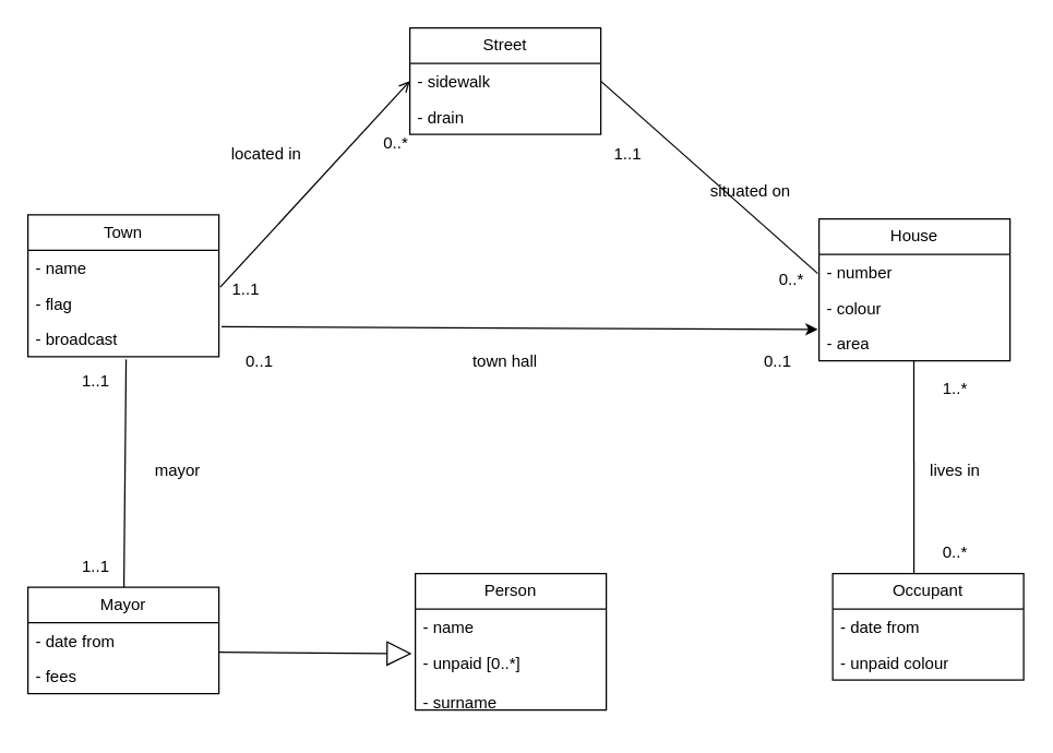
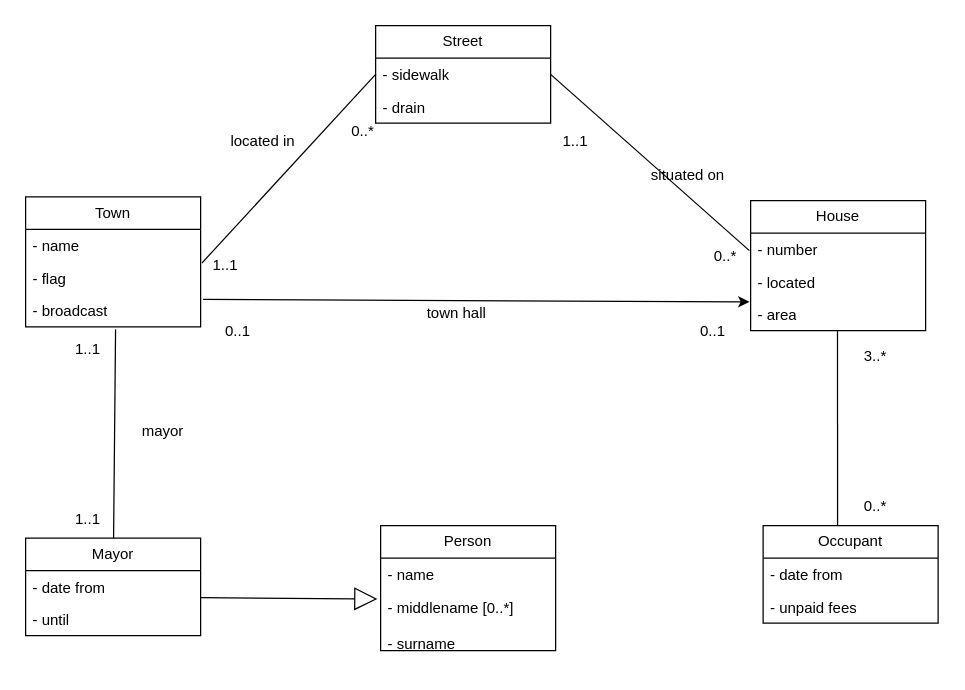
  <mxCell id="0" />
  <mxCell id="1" parent="0" />
  <mxCell id="2" value="Street" style="swimlane;fontStyle=0;childLayout=stackLayout;horizontal=1;startSize=26;fillColor=none;horizontalStack=0;resizeParent=1;resizeParentMax=0;resizeLast=0;collapsible=1;marginBottom=0;whiteSpace=wrap;html=1;" parent="1" vertex="1"><mxGeometry x="300" y="20" width="140" height="78" as="geometry" /></mxCell>
  <mxCell id="3" value="- sidewalk" style="text;strokeColor=none;fillColor=none;align=left;verticalAlign=top;spacingLeft=4;spacingRight=4;overflow=hidden;rotatable=0;points=[[0,0.5],[1,0.5]];portConstraint=eastwest;whiteSpace=wrap;html=1;" parent="2" vertex="1"><mxGeometry y="26" width="140" height="26" as="geometry" /></mxCell>
  <mxCell id="4" value="- drain" style="text;strokeColor=none;fillColor=none;align=left;verticalAlign=top;spacingLeft=4;spacingRight=4;overflow=hidden;rotatable=0;points=[[0,0.5],[1,0.5]];portConstraint=eastwest;whiteSpace=wrap;html=1;" parent="2" vertex="1"><mxGeometry y="52" width="140" height="26" as="geometry" /></mxCell>
  <mxCell id="5" value="House" style="swimlane;fontStyle=0;childLayout=stackLayout;horizontal=1;startSize=26;fillColor=none;horizontalStack=0;resizeParent=1;resizeParentMax=0;resizeLast=0;collapsible=1;marginBottom=0;whiteSpace=wrap;html=1;" parent="1" vertex="1"><mxGeometry x="600" y="160" width="140" height="104" as="geometry" /></mxCell>
  <mxCell id="6" value="- number" style="text;strokeColor=none;fillColor=none;align=left;verticalAlign=top;spacingLeft=4;spacingRight=4;overflow=hidden;rotatable=0;points=[[0,0.5],[1,0.5]];portConstraint=eastwest;whiteSpace=wrap;html=1;" parent="5" vertex="1"><mxGeometry y="26" width="140" height="26" as="geometry" /></mxCell>
- <mxCell id="7" value="- colour" style="text;strokeColor=none;fillColor=none;align=left;verticalAlign=top;spacingLeft=4;spacingRight=4;overflow=hidden;rotatable=0;points=[[0,0.5],[1,0.5]];portConstraint=eastwest;whiteSpace=wrap;html=1;" parent="5" vertex="1"><mxGeometry y="52" width="140" height="26" as="geometry" /></mxCell>
+ <mxCell id="7" value="- located" style="text;strokeColor=none;fillColor=none;align=left;verticalAlign=top;spacingLeft=4;spacingRight=4;overflow=hidden;rotatable=0;points=[[0,0.5],[1,0.5]];portConstraint=eastwest;whiteSpace=wrap;html=1;" parent="5" vertex="1"><mxGeometry y="52" width="140" height="26" as="geometry" /></mxCell>
  <mxCell id="8" value="- area" style="text;strokeColor=none;fillColor=none;align=left;verticalAlign=top;spacingLeft=4;spacingRight=4;overflow=hidden;rotatable=0;points=[[0,0.5],[1,0.5]];portConstraint=eastwest;whiteSpace=wrap;html=1;" parent="5" vertex="1"><mxGeometry y="78" width="140" height="26" as="geometry" /></mxCell>
  <mxCell id="9" value="Town" style="swimlane;fontStyle=0;childLayout=stackLayout;horizontal=1;startSize=26;fillColor=none;horizontalStack=0;resizeParent=1;resizeParentMax=0;resizeLast=0;collapsible=1;marginBottom=0;whiteSpace=wrap;html=1;" parent="1" vertex="1"><mxGeometry x="20" y="157" width="140" height="104" as="geometry" /></mxCell>
  <mxCell id="10" value="- name" style="text;strokeColor=none;fillColor=none;align=left;verticalAlign=top;spacingLeft=4;spacingRight=4;overflow=hidden;rotatable=0;points=[[0,0.5],[1,0.5]];portConstraint=eastwest;whiteSpace=wrap;html=1;" parent="9" vertex="1"><mxGeometry y="26" width="140" height="26" as="geometry" /></mxCell>
  <mxCell id="11" value="- flag" style="text;strokeColor=none;fillColor=none;align=left;verticalAlign=top;spacingLeft=4;spacingRight=4;overflow=hidden;rotatable=0;points=[[0,0.5],[1,0.5]];portConstraint=eastwest;whiteSpace=wrap;html=1;" parent="9" vertex="1"><mxGeometry y="52" width="140" height="26" as="geometry" /></mxCell>
  <mxCell id="12" value="- broadcast" style="text;strokeColor=none;fillColor=none;align=left;verticalAlign=top;spacingLeft=4;spacingRight=4;overflow=hidden;rotatable=0;points=[[0,0.5],[1,0.5]];portConstraint=eastwest;whiteSpace=wrap;html=1;" parent="9" vertex="1"><mxGeometry y="78" width="140" height="26" as="geometry" /></mxCell>
  <mxCell id="13" value="Mayor" style="swimlane;fontStyle=0;childLayout=stackLayout;horizontal=1;startSize=26;fillColor=none;horizontalStack=0;resizeParent=1;resizeParentMax=0;resizeLast=0;collapsible=1;marginBottom=0;whiteSpace=wrap;html=1;" parent="1" vertex="1"><mxGeometry x="20" y="430" width="140" height="78" as="geometry" /></mxCell>
  <mxCell id="14" value="- date from" style="text;strokeColor=none;fillColor=none;align=left;verticalAlign=top;spacingLeft=4;spacingRight=4;overflow=hidden;rotatable=0;points=[[0,0.5],[1,0.5]];portConstraint=eastwest;whiteSpace=wrap;html=1;" parent="13" vertex="1"><mxGeometry y="26" width="140" height="26" as="geometry" /></mxCell>
- <mxCell id="15" value="- fees" style="text;strokeColor=none;fillColor=none;align=left;verticalAlign=top;spacingLeft=4;spacingRight=4;overflow=hidden;rotatable=0;points=[[0,0.5],[1,0.5]];portConstraint=eastwest;whiteSpace=wrap;html=1;" parent="13" vertex="1"><mxGeometry y="52" width="140" height="26" as="geometry" /></mxCell>
+ <mxCell id="15" value="- until" style="text;strokeColor=none;fillColor=none;align=left;verticalAlign=top;spacingLeft=4;spacingRight=4;overflow=hidden;rotatable=0;points=[[0,0.5],[1,0.5]];portConstraint=eastwest;whiteSpace=wrap;html=1;" parent="13" vertex="1"><mxGeometry y="52" width="140" height="26" as="geometry" /></mxCell>
  <mxCell id="16" value="Person" style="swimlane;fontStyle=0;childLayout=stackLayout;horizontal=1;startSize=26;fillColor=none;horizontalStack=0;resizeParent=1;resizeParentMax=0;resizeLast=0;collapsible=1;marginBottom=0;whiteSpace=wrap;html=1;" parent="1" vertex="1"><mxGeometry x="304" y="420" width="140" height="100" as="geometry" /></mxCell>
  <mxCell id="17" value="- name" style="text;strokeColor=none;fillColor=none;align=left;verticalAlign=top;spacingLeft=4;spacingRight=4;overflow=hidden;rotatable=0;points=[[0,0.5],[1,0.5]];portConstraint=eastwest;whiteSpace=wrap;html=1;" parent="16" vertex="1"><mxGeometry y="26" width="140" height="74" as="geometry" /></mxCell>
  <mxCell id="18" value="Occupant" style="swimlane;fontStyle=0;childLayout=stackLayout;horizontal=1;startSize=26;fillColor=none;horizontalStack=0;resizeParent=1;resizeParentMax=0;resizeLast=0;collapsible=1;marginBottom=0;whiteSpace=wrap;html=1;" parent="1" vertex="1"><mxGeometry x="610" y="420" width="140" height="78" as="geometry" /></mxCell>
  <mxCell id="19" value="- date from" style="text;strokeColor=none;fillColor=none;align=left;verticalAlign=top;spacingLeft=4;spacingRight=4;overflow=hidden;rotatable=0;points=[[0,0.5],[1,0.5]];portConstraint=eastwest;whiteSpace=wrap;html=1;" parent="18" vertex="1"><mxGeometry y="26" width="140" height="26" as="geometry" /></mxCell>
- <mxCell id="20" value="- unpaid colour" style="text;strokeColor=none;fillColor=none;align=left;verticalAlign=top;spacingLeft=4;spacingRight=4;overflow=hidden;rotatable=0;points=[[0,0.5],[1,0.5]];portConstraint=eastwest;whiteSpace=wrap;html=1;" parent="18" vertex="1"><mxGeometry y="52" width="140" height="26" as="geometry" /></mxCell>
+ <mxCell id="20" value="- unpaid fees" style="text;strokeColor=none;fillColor=none;align=left;verticalAlign=top;spacingLeft=4;spacingRight=4;overflow=hidden;rotatable=0;points=[[0,0.5],[1,0.5]];portConstraint=eastwest;whiteSpace=wrap;html=1;" parent="18" vertex="1"><mxGeometry y="52" width="140" height="26" as="geometry" /></mxCell>
  <mxCell id="21" value="" style="endArrow=none;html=1;rounded=0;exitX=0.514;exitY=1.077;exitDx=0;exitDy=0;exitPerimeter=0;" parent="1" source="12" target="13" edge="1"><mxGeometry width="50" height="50" relative="1" as="geometry"><mxPoint x="350" y="250" as="sourcePoint" /><mxPoint x="80" y="420" as="targetPoint" /></mxGeometry></mxCell>
- <mxCell id="22" value="" style="endArrow=open;html=1;rounded=0;entryX=0;entryY=0.5;entryDx=0;entryDy=0;exitX=1.007;exitY=0.038;exitDx=0;exitDy=0;exitPerimeter=0;" parent="1" source="11" target="3" edge="1"><mxGeometry width="50" height="50" relative="1" as="geometry"><mxPoint x="160" y="260" as="sourcePoint" /><mxPoint x="210" y="210" as="targetPoint" /></mxGeometry></mxCell>
+ <mxCell id="22" value="" style="endArrow=none;html=1;rounded=0;entryX=0;entryY=0.5;entryDx=0;entryDy=0;exitX=1.007;exitY=0.038;exitDx=0;exitDy=0;exitPerimeter=0;" parent="1" source="11" target="3" edge="1"><mxGeometry width="50" height="50" relative="1" as="geometry"><mxPoint x="160" y="260" as="sourcePoint" /><mxPoint x="210" y="210" as="targetPoint" /></mxGeometry></mxCell>
  <mxCell id="23" value="" style="endArrow=none;html=1;rounded=0;entryX=-0.007;entryY=0.846;entryDx=0;entryDy=0;entryPerimeter=0;exitX=1;exitY=0.5;exitDx=0;exitDy=0;" parent="1" source="3" edge="1"><mxGeometry width="50" height="50" relative="1" as="geometry"><mxPoint x="440" y="201" as="sourcePoint" /><mxPoint x="599.02" y="199.996" as="targetPoint" /></mxGeometry></mxCell>
  <mxCell id="24" value="" style="endArrow=none;html=1;rounded=0;exitX=0.75;exitY=0;exitDx=0;exitDy=0;entryX=0.821;entryY=1;entryDx=0;entryDy=0;entryPerimeter=0;" parent="1" edge="1"><mxGeometry width="50" height="50" relative="1" as="geometry"><mxPoint x="669.56" y="420" as="sourcePoint" /><mxPoint x="669.5" y="264" as="targetPoint" /></mxGeometry></mxCell>
  <mxCell id="25" value="1..1" style="text;html=1;strokeColor=none;fillColor=none;align=center;verticalAlign=middle;whiteSpace=wrap;rounded=0;" parent="1" vertex="1"><mxGeometry x="40" y="264" width="60" height="30" as="geometry" /></mxCell>
  <mxCell id="26" value="1..1" style="text;html=1;strokeColor=none;fillColor=none;align=center;verticalAlign=middle;whiteSpace=wrap;rounded=0;" parent="1" vertex="1"><mxGeometry x="40" y="400" width="60" height="30" as="geometry" /></mxCell>
  <mxCell id="27" value="1..1" style="text;html=1;strokeColor=none;fillColor=none;align=center;verticalAlign=middle;whiteSpace=wrap;rounded=0;" parent="1" vertex="1"><mxGeometry x="150" y="197" width="60" height="30" as="geometry" /></mxCell>
  <mxCell id="28" value="0..*" style="text;html=1;strokeColor=none;fillColor=none;align=center;verticalAlign=middle;whiteSpace=wrap;rounded=0;" parent="1" vertex="1"><mxGeometry x="260" y="90" width="60" height="30" as="geometry" /></mxCell>
  <mxCell id="29" value="1..1" style="text;html=1;strokeColor=none;fillColor=none;align=center;verticalAlign=middle;whiteSpace=wrap;rounded=0;" parent="1" vertex="1"><mxGeometry x="430" y="98" width="60" height="30" as="geometry" /></mxCell>
  <mxCell id="30" value="0..*" style="text;html=1;strokeColor=none;fillColor=none;align=center;verticalAlign=middle;whiteSpace=wrap;rounded=0;" parent="1" vertex="1"><mxGeometry x="550" y="190" width="60" height="30" as="geometry" /></mxCell>
- <mxCell id="31" value="1..*" style="text;html=1;strokeColor=none;fillColor=none;align=center;verticalAlign=middle;whiteSpace=wrap;rounded=0;" parent="1" vertex="1"><mxGeometry x="670" y="270" width="60" height="30" as="geometry" /></mxCell>
+ <mxCell id="31" value="3..*" style="text;html=1;strokeColor=none;fillColor=none;align=center;verticalAlign=middle;whiteSpace=wrap;rounded=0;" parent="1" vertex="1"><mxGeometry x="670" y="270" width="60" height="30" as="geometry" /></mxCell>
  <mxCell id="32" value="0..*" style="text;html=1;strokeColor=none;fillColor=none;align=center;verticalAlign=middle;whiteSpace=wrap;rounded=0;" parent="1" vertex="1"><mxGeometry x="670" y="390" width="60" height="30" as="geometry" /></mxCell>
- <mxCell id="33" value="lives in" style="text;html=1;strokeColor=none;fillColor=none;align=center;verticalAlign=middle;whiteSpace=wrap;rounded=0;" parent="1" vertex="1"><mxGeometry x="670" y="330" width="60" height="30" as="geometry" /></mxCell>
  <mxCell id="34" value="mayor" style="text;html=1;strokeColor=none;fillColor=none;align=center;verticalAlign=middle;whiteSpace=wrap;rounded=0;" parent="1" vertex="1"><mxGeometry x="100" y="330" width="60" height="30" as="geometry" /></mxCell>
- <mxCell id="35" value="located in" style="text;html=1;strokeColor=none;fillColor=none;align=center;verticalAlign=middle;whiteSpace=wrap;rounded=0;" parent="1" vertex="1"><mxGeometry x="165" y="98" width="60" height="30" as="geometry" /></mxCell>
+ <mxCell id="35" value="located in" style="text;html=1;strokeColor=none;fillColor=none;align=center;verticalAlign=middle;whiteSpace=wrap;rounded=0;" parent="1" vertex="1"><mxGeometry x="180" y="98" width="60" height="30" as="geometry" /></mxCell>
  <mxCell id="36" value="situated on" style="text;html=1;strokeColor=none;fillColor=none;align=center;verticalAlign=middle;whiteSpace=wrap;rounded=0;" parent="1" vertex="1"><mxGeometry x="510" y="125" width="80" height="30" as="geometry" /></mxCell>
- <mxCell id="37" value="- unpaid [0..*]&lt;br&gt;&lt;br&gt;- surname" style="text;strokeColor=none;fillColor=none;align=left;verticalAlign=top;spacingLeft=4;spacingRight=4;overflow=hidden;rotatable=0;points=[[0,0.5],[1,0.5]];portConstraint=eastwest;whiteSpace=wrap;html=1;" parent="1" vertex="1"><mxGeometry x="304" y="472" width="136" height="58" as="geometry" /></mxCell>
+ <mxCell id="37" value="- middlename [0..*]&lt;br&gt;&lt;br&gt;- surname" style="text;strokeColor=none;fillColor=none;align=left;verticalAlign=top;spacingLeft=4;spacingRight=4;overflow=hidden;rotatable=0;points=[[0,0.5],[1,0.5]];portConstraint=eastwest;whiteSpace=wrap;html=1;" parent="1" vertex="1"><mxGeometry x="304" y="472" width="136" height="58" as="geometry" /></mxCell>
  <mxCell id="38" value="" style="endArrow=classic;html=1;rounded=0;exitX=1.014;exitY=0.154;exitDx=0;exitDy=0;exitPerimeter=0;entryX=-0.007;entryY=1.115;entryDx=0;entryDy=0;entryPerimeter=0;" parent="1" source="12" target="7" edge="1"><mxGeometry width="50" height="50" relative="1" as="geometry"><mxPoint x="390" y="260" as="sourcePoint" /><mxPoint x="440" y="210" as="targetPoint" /></mxGeometry></mxCell>
- <mxCell id="39" value="town hall" style="text;html=1;strokeColor=none;fillColor=none;align=center;verticalAlign=middle;whiteSpace=wrap;rounded=0;" parent="1" vertex="1"><mxGeometry x="340" y="250" width="60" height="30" as="geometry" /></mxCell>
+ <mxCell id="39" value="town hall" style="text;html=1;strokeColor=none;fillColor=none;align=center;verticalAlign=middle;whiteSpace=wrap;rounded=0;" parent="1" vertex="1"><mxGeometry x="335" y="235" width="60" height="30" as="geometry" /></mxCell>
  <mxCell id="40" value="0..1" style="text;html=1;strokeColor=none;fillColor=none;align=center;verticalAlign=middle;whiteSpace=wrap;rounded=0;" parent="1" vertex="1"><mxGeometry x="160" y="250" width="60" height="30" as="geometry" /></mxCell>
  <mxCell id="41" value="0..1" style="text;html=1;strokeColor=none;fillColor=none;align=center;verticalAlign=middle;whiteSpace=wrap;rounded=0;" parent="1" vertex="1"><mxGeometry x="540" y="250" width="60" height="30" as="geometry" /></mxCell>
  <mxCell id="42" value="" style="endArrow=block;endSize=16;endFill=0;html=1;rounded=0;exitX=1.001;exitY=0.831;exitDx=0;exitDy=0;exitPerimeter=0;entryX=-0.019;entryY=0.115;entryDx=0;entryDy=0;entryPerimeter=0;" edge="1" parent="1" source="14" target="37"><mxGeometry width="160" relative="1" as="geometry"><mxPoint x="190" y="310" as="sourcePoint" /><mxPoint x="270" y="510" as="targetPoint" /></mxGeometry></mxCell>
